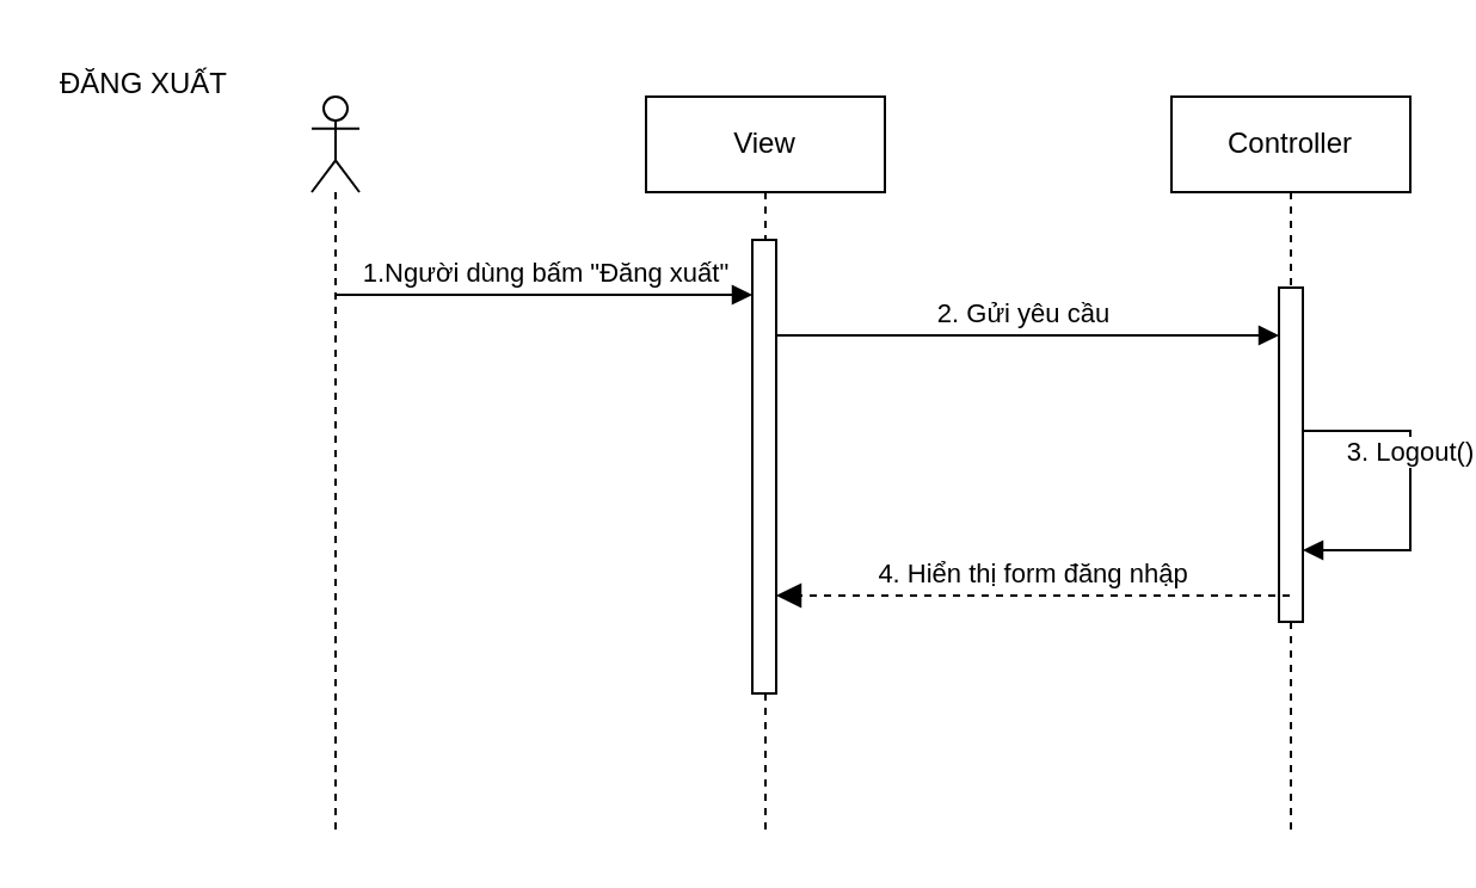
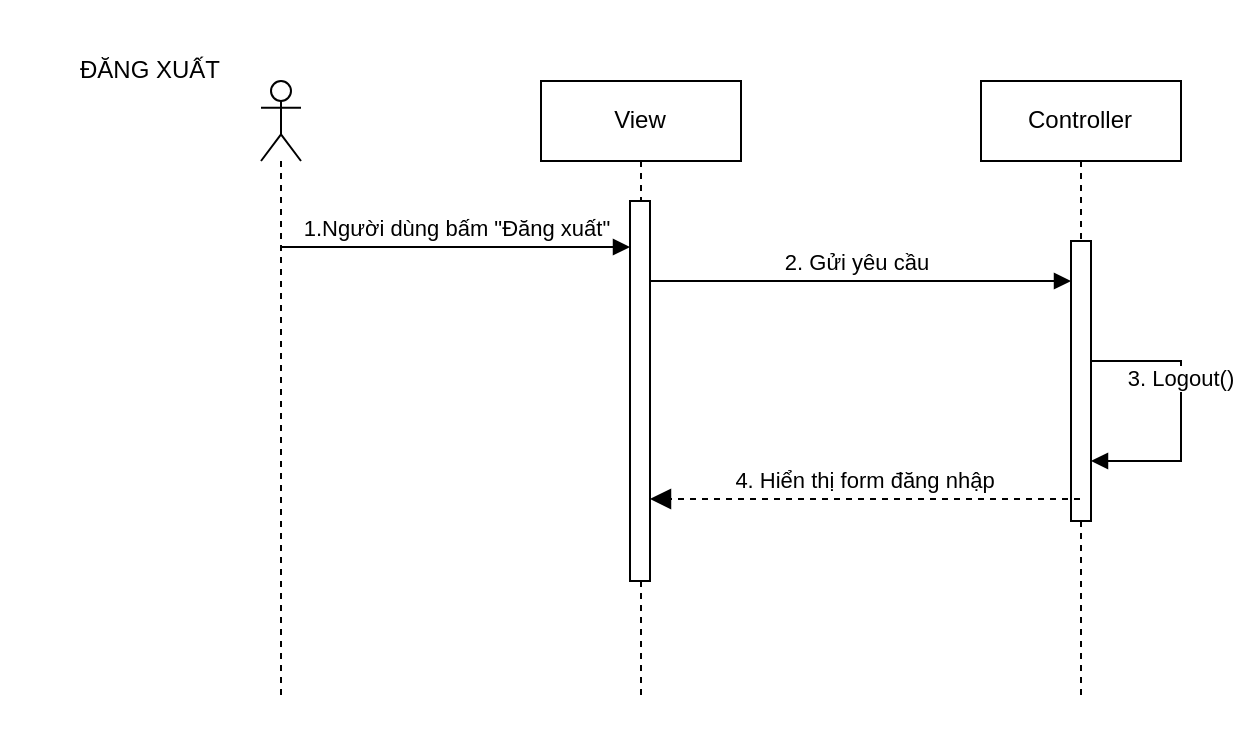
  <mxCell id="0" />
  <mxCell id="1" parent="0" />
  <mxCell id="2" value="" style="shape=umlLifeline;participant=umlActor;perimeter=lifelinePerimeter;whiteSpace=wrap;html=1;container=1;collapsible=0;recursiveResize=0;verticalAlign=top;spacingTop=36;outlineConnect=0;" parent="1" vertex="1"><mxGeometry x="130" y="40" width="20" height="310" as="geometry" /></mxCell>
  <mxCell id="3" value="View" style="shape=umlLifeline;perimeter=lifelinePerimeter;whiteSpace=wrap;html=1;container=1;collapsible=0;recursiveResize=0;outlineConnect=0;" parent="1" vertex="1"><mxGeometry x="270" y="40" width="100" height="310" as="geometry" /></mxCell>
  <mxCell id="4" value="2. Gửi yêu cầu" style="html=1;verticalAlign=bottom;endArrow=block;rounded=0;" parent="3" target="8" edge="1"><mxGeometry width="80" relative="1" as="geometry"><mxPoint x="50" y="100" as="sourcePoint" /><mxPoint x="130" y="100" as="targetPoint" /></mxGeometry></mxCell>
  <mxCell id="5" value="" style="html=1;points=[];perimeter=orthogonalPerimeter;" parent="3" vertex="1"><mxGeometry x="44.5" y="60" width="10" height="190" as="geometry" /></mxCell>
  <mxCell id="6" value="Controller" style="shape=umlLifeline;perimeter=lifelinePerimeter;whiteSpace=wrap;html=1;container=1;collapsible=0;recursiveResize=0;outlineConnect=0;" parent="1" vertex="1"><mxGeometry x="490" y="40" width="100" height="310" as="geometry" /></mxCell>
  <mxCell id="7" value="3. Logout()" style="html=1;verticalAlign=bottom;endArrow=block;rounded=0;edgeStyle=orthogonalEdgeStyle;" parent="6" target="8" edge="1"><mxGeometry width="80" relative="1" as="geometry"><mxPoint x="50" y="130" as="sourcePoint" /><mxPoint x="130" y="130" as="targetPoint" /><Array as="points"><mxPoint x="50" y="140" /><mxPoint x="100" y="140" /><mxPoint x="100" y="190" /></Array></mxGeometry></mxCell>
  <mxCell id="8" value="" style="html=1;points=[];perimeter=orthogonalPerimeter;" parent="6" vertex="1"><mxGeometry x="45" y="80" width="10" height="140" as="geometry" /></mxCell>
  <mxCell id="9" value="1.Người dùng bấm &quot;Đăng xuất&quot;" style="html=1;verticalAlign=bottom;endArrow=block;rounded=0;" parent="1" target="5" edge="1"><mxGeometry width="80" relative="1" as="geometry"><mxPoint x="139.5" y="123" as="sourcePoint" /><mxPoint x="319.5" y="123" as="targetPoint" /></mxGeometry></mxCell>
  <mxCell id="10" value="4. Hiển thị form đăng nhập" style="html=1;verticalAlign=bottom;endArrow=block;dashed=1;endSize=8;rounded=0;endFill=1;" parent="1" target="5" edge="1"><mxGeometry relative="1" as="geometry"><mxPoint x="539.5" y="249" as="sourcePoint" /><mxPoint x="319.5" y="249" as="targetPoint" /></mxGeometry></mxCell>
- <mxCell id="11" value="ĐĂNG XUẤT" style="text;html=1;strokeColor=none;fillColor=none;align=center;verticalAlign=middle;whiteSpace=wrap;rounded=0;" parent="1" vertex="1"><mxGeometry x="20" y="20" width="80" height="30" as="geometry" /></mxCell>
+ <mxCell id="11" value="ĐĂNG XUẤT" style="text;html=1;strokeColor=none;fillColor=none;align=center;verticalAlign=middle;whiteSpace=wrap;rounded=0;" parent="1" vertex="1"><mxGeometry x="35" y="20" width="80" height="30" as="geometry" /></mxCell>
